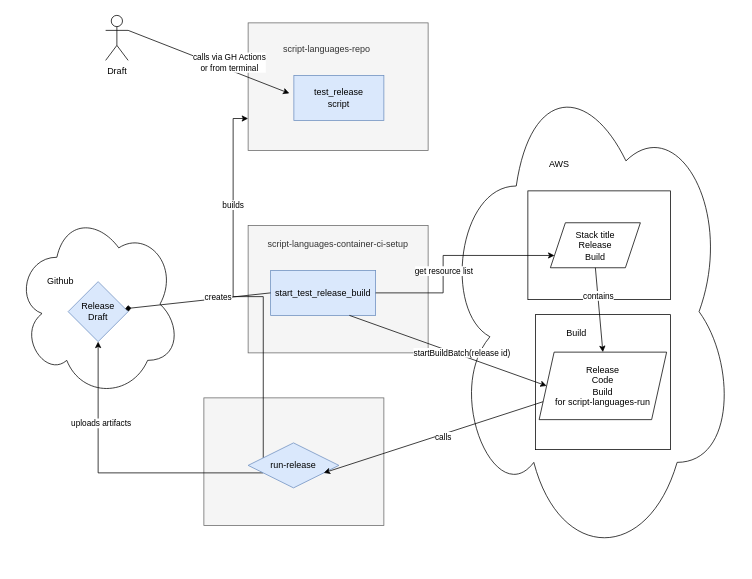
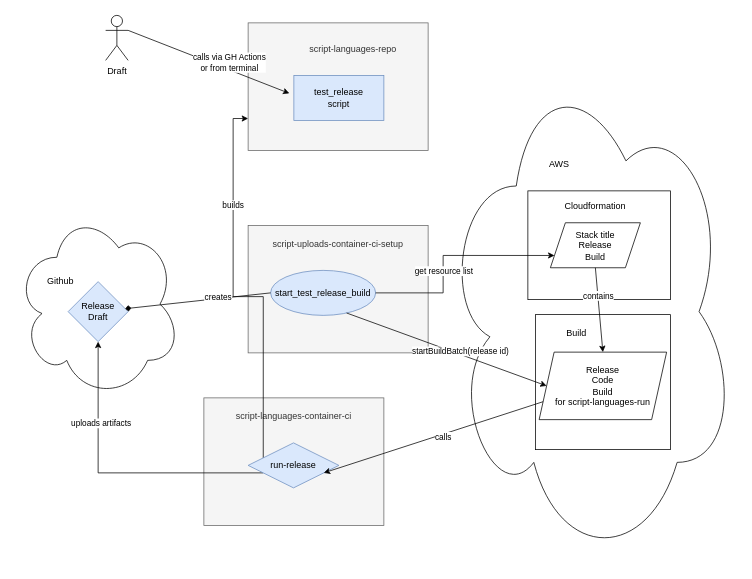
  <mxCell id="0" />
  <mxCell id="1" parent="0" />
  <mxCell id="2" value="" style="ellipse;shape=cloud;whiteSpace=wrap;html=1;" parent="1" vertex="1"><mxGeometry x="590" y="80" width="390" height="670" as="geometry" /></mxCell>
  <mxCell id="3" value="" style="ellipse;shape=cloud;whiteSpace=wrap;html=1;" parent="1" vertex="1"><mxGeometry x="20" y="280" width="220" height="250" as="geometry" /></mxCell>
  <mxCell id="4" value="" style="rounded=0;whiteSpace=wrap;html=1;fillColor=#f5f5f5;fontColor=#333333;strokeColor=#666666;" parent="1" vertex="1"><mxGeometry x="330" y="30" width="240" height="170" as="geometry" /></mxCell>
  <mxCell id="5" value="test_release&lt;br&gt;script" style="rounded=0;whiteSpace=wrap;html=1;fillColor=#dae8fc;strokeColor=#6c8ebf;" parent="1" vertex="1"><mxGeometry x="391" y="100" width="120" height="60" as="geometry" /></mxCell>
  <mxCell id="6" value="Github" style="text;html=1;strokeColor=none;fillColor=none;align=center;verticalAlign=middle;whiteSpace=wrap;rounded=0;" parent="1" vertex="1"><mxGeometry x="50" y="360" width="60" height="30" as="geometry" /></mxCell>
  <mxCell id="7" value="Release&lt;br&gt;Draft" style="rhombus;whiteSpace=wrap;html=1;fillColor=#dae8fc;strokeColor=#6c8ebf;" parent="1" vertex="1"><mxGeometry x="90" y="375" width="80" height="80" as="geometry" /></mxCell>
  <mxCell id="8" value="" style="endArrow=classic;html=1;rounded=0;exitX=1;exitY=0.333;exitDx=0;exitDy=0;exitPerimeter=0;entryX=-0.05;entryY=0.4;entryDx=0;entryDy=0;entryPerimeter=0;" parent="1" source="36" target="5" edge="1"><mxGeometry width="50" height="50" relative="1" as="geometry"><mxPoint x="230.96" y="127.02" as="sourcePoint" /><mxPoint x="510" y="100" as="targetPoint" /></mxGeometry></mxCell>
  <mxCell id="9" value="calls via GH Actions&lt;br&gt;or from terminal" style="edgeLabel;html=1;align=center;verticalAlign=middle;resizable=0;points=[];" parent="8" vertex="1" connectable="0"><mxGeometry x="0.682" y="-3" relative="1" as="geometry"><mxPoint x="-45" y="-31" as="offset" /></mxGeometry></mxCell>
- <mxCell id="10" value="&lt;span style=&quot;color: rgb(51, 51, 51);&quot;&gt;script-languages-repo&lt;/span&gt;" style="text;html=1;strokeColor=none;fillColor=none;align=center;verticalAlign=middle;whiteSpace=wrap;rounded=0;" parent="1" vertex="1"><mxGeometry x="345" y="50" width="180" height="30" as="geometry" /></mxCell>
+ <mxCell id="10" value="&lt;span style=&quot;color: rgb(51, 51, 51);&quot;&gt;script-languages-repo&lt;/span&gt;" style="text;html=1;strokeColor=none;fillColor=none;align=center;verticalAlign=middle;whiteSpace=wrap;rounded=0;" parent="1" vertex="1"><mxGeometry x="380" y="50" width="180" height="30" as="geometry" /></mxCell>
  <mxCell id="11" value="" style="rounded=0;whiteSpace=wrap;html=1;fillColor=#f5f5f5;fontColor=#333333;strokeColor=#666666;" parent="1" vertex="1"><mxGeometry x="330" y="300" width="240" height="170" as="geometry" /></mxCell>
- <mxCell id="12" value="&lt;span style=&quot;color: rgb(51, 51, 51);&quot;&gt;script-languages-container-ci-setup&lt;/span&gt;" style="text;html=1;strokeColor=none;fillColor=none;align=center;verticalAlign=middle;whiteSpace=wrap;rounded=0;" parent="1" vertex="1"><mxGeometry x="350" y="310" width="200" height="30" as="geometry" /></mxCell>
- <mxCell id="13" value="start_test_release_build" style="rounded=0;whiteSpace=wrap;html=1;fillColor=#dae8fc;strokeColor=#6c8ebf;" parent="1" vertex="1"><mxGeometry x="360" y="360" width="140" height="60" as="geometry" /></mxCell>
+ <mxCell id="12" value="&lt;span style=&quot;color: rgb(51, 51, 51);&quot;&gt;script-uploads-container-ci-setup&lt;/span&gt;" style="text;html=1;strokeColor=none;fillColor=none;align=center;verticalAlign=middle;whiteSpace=wrap;rounded=0;" parent="1" vertex="1"><mxGeometry x="350" y="310" width="200" height="30" as="geometry" /></mxCell>
+ <mxCell id="13" value="start_test_release_build" style="ellipse;whiteSpace=wrap;html=1;fillColor=#dae8fc;strokeColor=#6c8ebf;" parent="1" vertex="1"><mxGeometry x="360" y="360" width="140" height="60" as="geometry" /></mxCell>
  <mxCell id="14" value="AWS" style="text;html=1;strokeColor=none;fillColor=none;align=center;verticalAlign=middle;whiteSpace=wrap;rounded=0;" parent="1" vertex="1"><mxGeometry x="715" y="203" width="60" height="30" as="geometry" /></mxCell>
  <mxCell id="15" value="" style="whiteSpace=wrap;html=1;aspect=fixed;" parent="1" vertex="1"><mxGeometry x="713" y="419" width="180" height="180" as="geometry" /></mxCell>
  <mxCell id="16" value="Build" style="text;html=1;strokeColor=none;fillColor=none;align=center;verticalAlign=middle;whiteSpace=wrap;rounded=0;" parent="1" vertex="1"><mxGeometry x="738" y="429" width="60" height="30" as="geometry" /></mxCell>
  <mxCell id="17" value="Release&lt;br&gt;Code&lt;br&gt;Build&lt;br&gt;for script-languages-run" style="shape=parallelogram;perimeter=parallelogramPerimeter;whiteSpace=wrap;html=1;fixedSize=1;" parent="1" vertex="1"><mxGeometry x="718" y="469" width="170" height="90" as="geometry" /></mxCell>
  <mxCell id="18" value="" style="rounded=0;whiteSpace=wrap;html=1;" parent="1" vertex="1"><mxGeometry x="703" y="254" width="190" height="145" as="geometry" /></mxCell>
+ <mxCell id="19" value="Cloudformation" style="text;html=1;strokeColor=none;fillColor=none;align=center;verticalAlign=middle;whiteSpace=wrap;rounded=0;" parent="1" vertex="1"><mxGeometry x="763" y="259" width="60" height="30" as="geometry" /></mxCell>
  <mxCell id="20" value="Stack title &lt;br&gt;Release&lt;br&gt;Build" style="shape=parallelogram;perimeter=parallelogramPerimeter;whiteSpace=wrap;html=1;fixedSize=1;" parent="1" vertex="1"><mxGeometry x="733" y="296.5" width="120" height="60" as="geometry" /></mxCell>
  <mxCell id="21" value="" style="endArrow=classic;html=1;rounded=0;entryX=0.5;entryY=0;entryDx=0;entryDy=0;exitX=0.5;exitY=1;exitDx=0;exitDy=0;" parent="1" source="20" target="17" edge="1"><mxGeometry width="50" height="50" relative="1" as="geometry"><mxPoint x="493" y="219" as="sourcePoint" /><mxPoint x="543" y="169" as="targetPoint" /></mxGeometry></mxCell>
  <mxCell id="22" value="contains" style="edgeLabel;html=1;align=center;verticalAlign=middle;resizable=0;points=[];" parent="21" vertex="1" connectable="0"><mxGeometry x="-0.336" relative="1" as="geometry"><mxPoint as="offset" /></mxGeometry></mxCell>
  <mxCell id="23" style="edgeStyle=orthogonalEdgeStyle;rounded=0;orthogonalLoop=1;jettySize=auto;html=1;exitX=1;exitY=0.5;exitDx=0;exitDy=0;entryX=0;entryY=0.75;entryDx=0;entryDy=0;" parent="1" source="13" target="20" edge="1"><mxGeometry relative="1" as="geometry"><Array as="points"><mxPoint x="590" y="390" /><mxPoint x="590" y="340" /></Array></mxGeometry></mxCell>
  <mxCell id="24" value="get resource list" style="edgeLabel;html=1;align=center;verticalAlign=middle;resizable=0;points=[];" parent="23" vertex="1" connectable="0"><mxGeometry x="-0.166" relative="1" as="geometry"><mxPoint as="offset" /></mxGeometry></mxCell>
  <mxCell id="25" value="" style="rounded=0;whiteSpace=wrap;html=1;fillColor=#f5f5f5;fontColor=#333333;strokeColor=#666666;" parent="1" vertex="1"><mxGeometry x="271" y="530" width="240" height="170" as="geometry" /></mxCell>
+ <mxCell id="26" value="&lt;span style=&quot;color: rgb(51, 51, 51);&quot;&gt;script-languages-container-ci&lt;/span&gt;" style="text;html=1;strokeColor=none;fillColor=none;align=center;verticalAlign=middle;whiteSpace=wrap;rounded=0;" parent="1" vertex="1"><mxGeometry x="291" y="540" width="200" height="30" as="geometry" /></mxCell>
  <mxCell id="27" style="edgeStyle=orthogonalEdgeStyle;rounded=0;orthogonalLoop=1;jettySize=auto;html=1;exitX=0;exitY=0.75;exitDx=0;exitDy=0;entryX=0.5;entryY=1;entryDx=0;entryDy=0;" parent="1" source="31" target="7" edge="1"><mxGeometry relative="1" as="geometry" /></mxCell>
  <mxCell id="28" value="uploads artifacts" style="edgeLabel;html=1;align=center;verticalAlign=middle;resizable=0;points=[];" parent="27" vertex="1" connectable="0"><mxGeometry x="0.453" y="-3" relative="1" as="geometry"><mxPoint as="offset" /></mxGeometry></mxCell>
  <mxCell id="29" style="edgeStyle=orthogonalEdgeStyle;rounded=0;orthogonalLoop=1;jettySize=auto;html=1;exitX=0;exitY=0.25;exitDx=0;exitDy=0;entryX=0;entryY=0.75;entryDx=0;entryDy=0;" parent="1" source="31" target="4" edge="1"><mxGeometry relative="1" as="geometry" /></mxCell>
  <mxCell id="30" value="builds" style="edgeLabel;html=1;align=center;verticalAlign=middle;resizable=0;points=[];" parent="29" vertex="1" connectable="0"><mxGeometry x="0.473" y="1" relative="1" as="geometry"><mxPoint as="offset" /></mxGeometry></mxCell>
  <mxCell id="31" value="run-release" style="rhombus;whiteSpace=wrap;html=1;fillColor=#dae8fc;strokeColor=#6c8ebf;" parent="1" vertex="1"><mxGeometry x="330" y="590" width="121" height="60" as="geometry" /></mxCell>
  <mxCell id="32" value="" style="endArrow=classic;html=1;rounded=0;entryX=0;entryY=0.5;entryDx=0;entryDy=0;exitX=0.75;exitY=1;exitDx=0;exitDy=0;" parent="1" source="13" target="17" edge="1"><mxGeometry width="50" height="50" relative="1" as="geometry"><mxPoint x="460" y="370" as="sourcePoint" /><mxPoint x="510" y="320" as="targetPoint" /></mxGeometry></mxCell>
  <mxCell id="33" value="startBuildBatch(release id)" style="edgeLabel;html=1;align=center;verticalAlign=middle;resizable=0;points=[];" parent="32" vertex="1" connectable="0"><mxGeometry x="0.122" y="4" relative="1" as="geometry"><mxPoint as="offset" /></mxGeometry></mxCell>
  <mxCell id="34" value="" style="endArrow=classic;html=1;rounded=0;exitX=0;exitY=0.75;exitDx=0;exitDy=0;entryX=1;entryY=0.75;entryDx=0;entryDy=0;" parent="1" source="17" target="31" edge="1"><mxGeometry width="50" height="50" relative="1" as="geometry"><mxPoint x="460" y="370" as="sourcePoint" /><mxPoint x="510" y="320" as="targetPoint" /></mxGeometry></mxCell>
  <mxCell id="35" value="calls" style="edgeLabel;html=1;align=center;verticalAlign=middle;resizable=0;points=[];" parent="34" vertex="1" connectable="0"><mxGeometry x="-0.077" y="3" relative="1" as="geometry"><mxPoint as="offset" /></mxGeometry></mxCell>
  <mxCell id="36" value="Draft" style="shape=umlActor;verticalLabelPosition=bottom;verticalAlign=top;html=1;outlineConnect=0;" vertex="1" parent="1"><mxGeometry x="140" y="20" width="30" height="60" as="geometry" /></mxCell>
  <mxCell id="37" value="" style="endArrow=diamond;html=1;rounded=0;exitX=0;exitY=0.5;exitDx=0;exitDy=0;" parent="1" source="13" target="7" edge="1"><mxGeometry width="50" height="50" relative="1" as="geometry"><mxPoint x="170" y="150" as="sourcePoint" /><mxPoint x="510" y="120" as="targetPoint" /></mxGeometry></mxCell>
  <mxCell id="38" value="creates" style="edgeLabel;html=1;align=center;verticalAlign=middle;resizable=0;points=[];" parent="37" vertex="1" connectable="0"><mxGeometry x="-0.271" y="-2" relative="1" as="geometry"><mxPoint as="offset" /></mxGeometry></mxCell>
